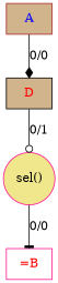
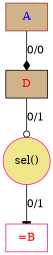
  digraph {
    rankdir=TD
    node [color=deeppink fillcolor=tan fontcolor=red shape=box style=filled]
    n1 [color=brown fontcolor=blue label=A]
    n2 [color=black label=D]
    n3 [fillcolor=khaki label="sel()" shape=circle fontcolor=""]
    n4 [fillcolor=white label="=B"]
    n1 -> n2 [arrowhead=diamond label="0/0"]
    n2 -> n3 [arrowhead=odot label="0/1"]
-   n3 -> n4 [arrowhead=tee label="0/0"]
+   n3 -> n4 [arrowhead=tee label="0/1"]
  }
